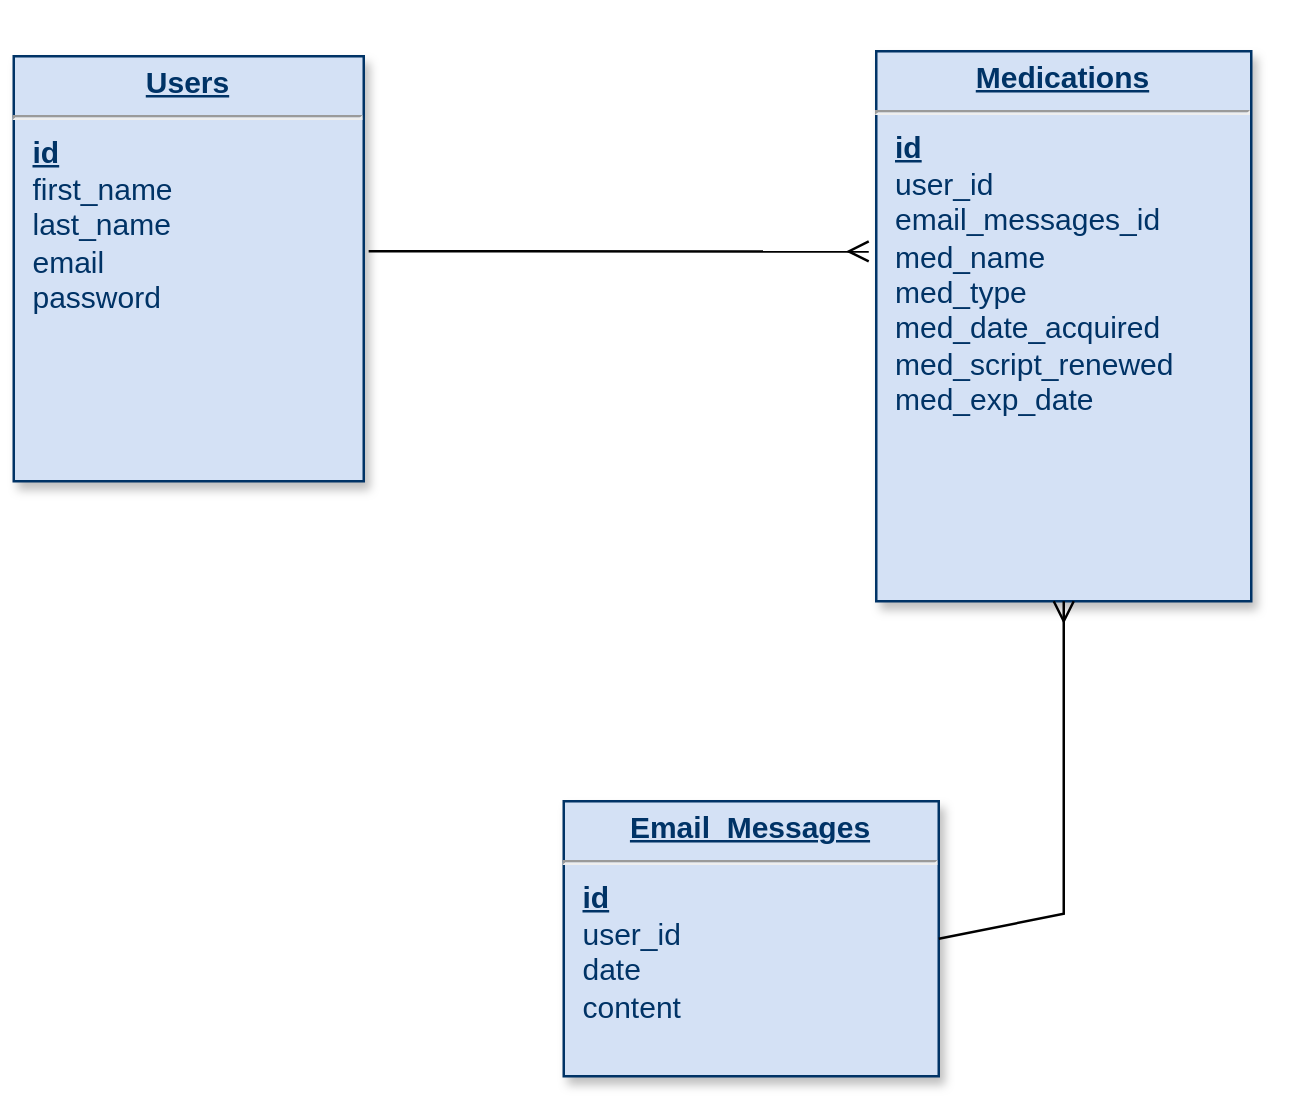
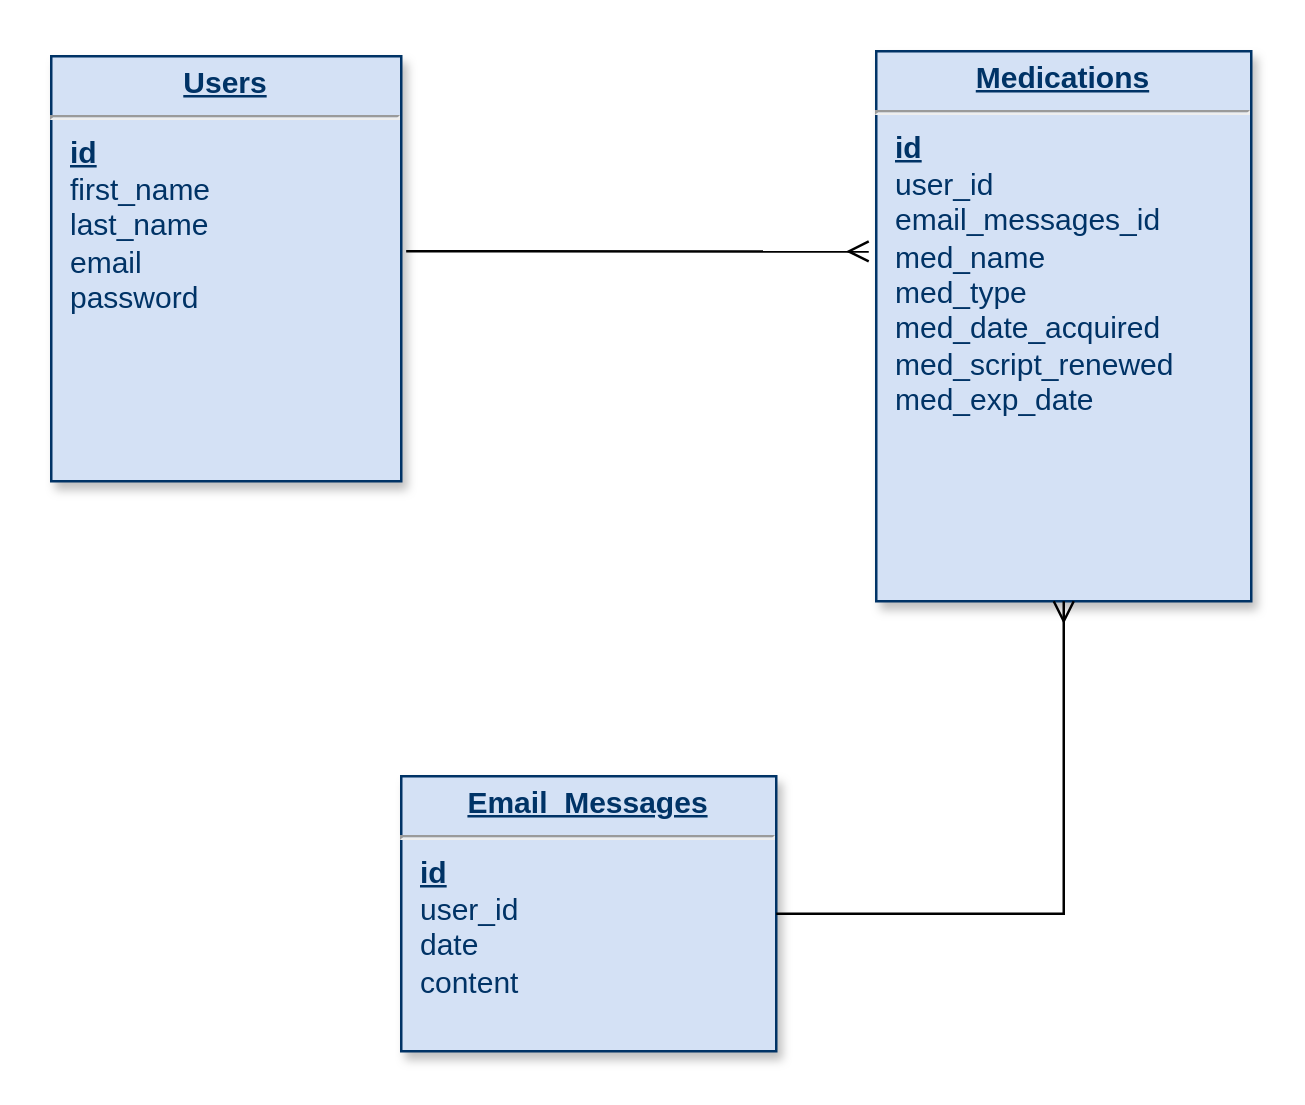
  <mxCell id="0" />
  <mxCell id="1" parent="0" />
- <mxCell id="2" value="&lt;p style=&quot;margin: 0px ; margin-top: 4px ; text-align: center ; text-decoration: underline&quot;&gt;&lt;strong&gt;Users&lt;/strong&gt;&lt;/p&gt;&lt;hr&gt;&lt;p style=&quot;margin: 0px ; margin-left: 8px&quot;&gt;&lt;u&gt;&lt;b&gt;id&lt;/b&gt;&lt;/u&gt;&lt;/p&gt;&lt;p style=&quot;margin: 0px ; margin-left: 8px&quot;&gt;&lt;span style=&quot;background-color: initial;&quot;&gt;first_name&lt;/span&gt;&lt;br&gt;&lt;/p&gt;&lt;p style=&quot;margin: 0px ; margin-left: 8px&quot;&gt;&lt;span style=&quot;background-color: initial;&quot;&gt;last_name&lt;/span&gt;&lt;/p&gt;&lt;p style=&quot;margin: 0px ; margin-left: 8px&quot;&gt;email&lt;span style=&quot;background-color: initial;&quot;&gt;&lt;br&gt;&lt;/span&gt;&lt;/p&gt;&lt;p style=&quot;margin: 0px ; margin-left: 8px&quot;&gt;password&lt;br&gt;&lt;/p&gt;" style="verticalAlign=top;align=left;overflow=fill;fontSize=12;fontFamily=Helvetica;html=1;strokeColor=#003366;shadow=1;fillColor=#D4E1F5;fontColor=#003366" vertex="1" parent="1"><mxGeometry x="5" y="22" width="140" height="170" as="geometry" /></mxCell>
+ <mxCell id="2" value="&lt;p style=&quot;margin: 0px ; margin-top: 4px ; text-align: center ; text-decoration: underline&quot;&gt;&lt;strong&gt;Users&lt;/strong&gt;&lt;/p&gt;&lt;hr&gt;&lt;p style=&quot;margin: 0px ; margin-left: 8px&quot;&gt;&lt;u&gt;&lt;b&gt;id&lt;/b&gt;&lt;/u&gt;&lt;/p&gt;&lt;p style=&quot;margin: 0px ; margin-left: 8px&quot;&gt;&lt;span style=&quot;background-color: initial;&quot;&gt;first_name&lt;/span&gt;&lt;br&gt;&lt;/p&gt;&lt;p style=&quot;margin: 0px ; margin-left: 8px&quot;&gt;&lt;span style=&quot;background-color: initial;&quot;&gt;last_name&lt;/span&gt;&lt;/p&gt;&lt;p style=&quot;margin: 0px ; margin-left: 8px&quot;&gt;email&lt;span style=&quot;background-color: initial;&quot;&gt;&lt;br&gt;&lt;/span&gt;&lt;/p&gt;&lt;p style=&quot;margin: 0px ; margin-left: 8px&quot;&gt;password&lt;br&gt;&lt;/p&gt;" style="verticalAlign=top;align=left;overflow=fill;fontSize=12;fontFamily=Helvetica;html=1;strokeColor=#003366;shadow=1;fillColor=#D4E1F5;fontColor=#003366" vertex="1" parent="1"><mxGeometry x="20" y="22" width="140" height="170" as="geometry" /></mxCell>
  <mxCell id="3" value="&lt;p style=&quot;margin: 0px ; margin-top: 4px ; text-align: center ; text-decoration: underline&quot;&gt;&lt;strong&gt;Medications&lt;/strong&gt;&lt;/p&gt;&lt;hr&gt;&lt;p style=&quot;margin: 0px ; margin-left: 8px&quot;&gt;&lt;u&gt;&lt;b&gt;id&lt;/b&gt;&lt;/u&gt;&lt;/p&gt;&lt;p style=&quot;margin: 0px ; margin-left: 8px&quot;&gt;user_id&lt;/p&gt;&lt;p style=&quot;margin: 0px ; margin-left: 8px&quot;&gt;email_messages_id&lt;/p&gt;&lt;p style=&quot;margin: 0px ; margin-left: 8px&quot;&gt;med_name&lt;/p&gt;&lt;p style=&quot;margin: 0px ; margin-left: 8px&quot;&gt;med_type&lt;/p&gt;&lt;p style=&quot;margin: 0px ; margin-left: 8px&quot;&gt;med_date_acquired&lt;/p&gt;&lt;p style=&quot;margin: 0px ; margin-left: 8px&quot;&gt;med_script_renewed&lt;/p&gt;&lt;p style=&quot;margin: 0px ; margin-left: 8px&quot;&gt;med_exp_date&lt;/p&gt;" style="verticalAlign=top;align=left;overflow=fill;fontSize=12;fontFamily=Helvetica;html=1;strokeColor=#003366;shadow=1;fillColor=#D4E1F5;fontColor=#003366" vertex="1" parent="1"><mxGeometry x="350" y="20" width="150" height="220" as="geometry" /></mxCell>
- <mxCell id="4" value="&lt;p style=&quot;margin: 0px ; margin-top: 4px ; text-align: center ; text-decoration: underline&quot;&gt;&lt;strong&gt;Email_Messages&lt;/strong&gt;&lt;/p&gt;&lt;hr&gt;&lt;p style=&quot;margin: 0px ; margin-left: 8px&quot;&gt;&lt;u&gt;&lt;b&gt;id&lt;/b&gt;&lt;/u&gt;&lt;/p&gt;&lt;p style=&quot;margin: 0px ; margin-left: 8px&quot;&gt;user_id&lt;/p&gt;&lt;p style=&quot;margin: 0px ; margin-left: 8px&quot;&gt;date&lt;/p&gt;&lt;p style=&quot;margin: 0px ; margin-left: 8px&quot;&gt;content&lt;/p&gt;" style="verticalAlign=top;align=left;overflow=fill;fontSize=12;fontFamily=Helvetica;html=1;strokeColor=#003366;shadow=1;fillColor=#D4E1F5;fontColor=#003366" vertex="1" parent="1"><mxGeometry x="225" y="320" width="150" height="110" as="geometry" /></mxCell>
+ <mxCell id="4" value="&lt;p style=&quot;margin: 0px ; margin-top: 4px ; text-align: center ; text-decoration: underline&quot;&gt;&lt;strong&gt;Email_Messages&lt;/strong&gt;&lt;/p&gt;&lt;hr&gt;&lt;p style=&quot;margin: 0px ; margin-left: 8px&quot;&gt;&lt;u&gt;&lt;b&gt;id&lt;/b&gt;&lt;/u&gt;&lt;/p&gt;&lt;p style=&quot;margin: 0px ; margin-left: 8px&quot;&gt;user_id&lt;/p&gt;&lt;p style=&quot;margin: 0px ; margin-left: 8px&quot;&gt;date&lt;/p&gt;&lt;p style=&quot;margin: 0px ; margin-left: 8px&quot;&gt;content&lt;/p&gt;" style="verticalAlign=top;align=left;overflow=fill;fontSize=12;fontFamily=Helvetica;html=1;strokeColor=#003366;shadow=1;fillColor=#D4E1F5;fontColor=#003366" vertex="1" parent="1"><mxGeometry x="160" y="310" width="150" height="110" as="geometry" /></mxCell>
  <mxCell id="5" value="" style="endArrow=ERmany;html=1;rounded=0;exitX=1.014;exitY=0.459;exitDx=0;exitDy=0;endFill=0;entryX=-0.02;entryY=0.364;entryDx=0;entryDy=0;exitPerimeter=0;entryPerimeter=0;" edge="1" parent="1" source="2" target="3"><mxGeometry width="50" height="50" relative="1" as="geometry"><mxPoint x="182" y="72" as="sourcePoint" /><mxPoint x="327" y="253.64" as="targetPoint" /><Array as="points" /></mxGeometry></mxCell>
  <mxCell id="6" value="" style="endArrow=ERmany;html=1;rounded=0;exitX=1;exitY=0.5;exitDx=0;exitDy=0;endFill=0;entryX=0.5;entryY=1;entryDx=0;entryDy=0;" edge="1" parent="1" source="4" target="3"><mxGeometry width="50" height="50" relative="1" as="geometry"><mxPoint x="314.96" y="364.5" as="sourcePoint" /><mxPoint x="500" y="364.55" as="targetPoint" /><Array as="points"><mxPoint x="425" y="365" /></Array></mxGeometry></mxCell>
